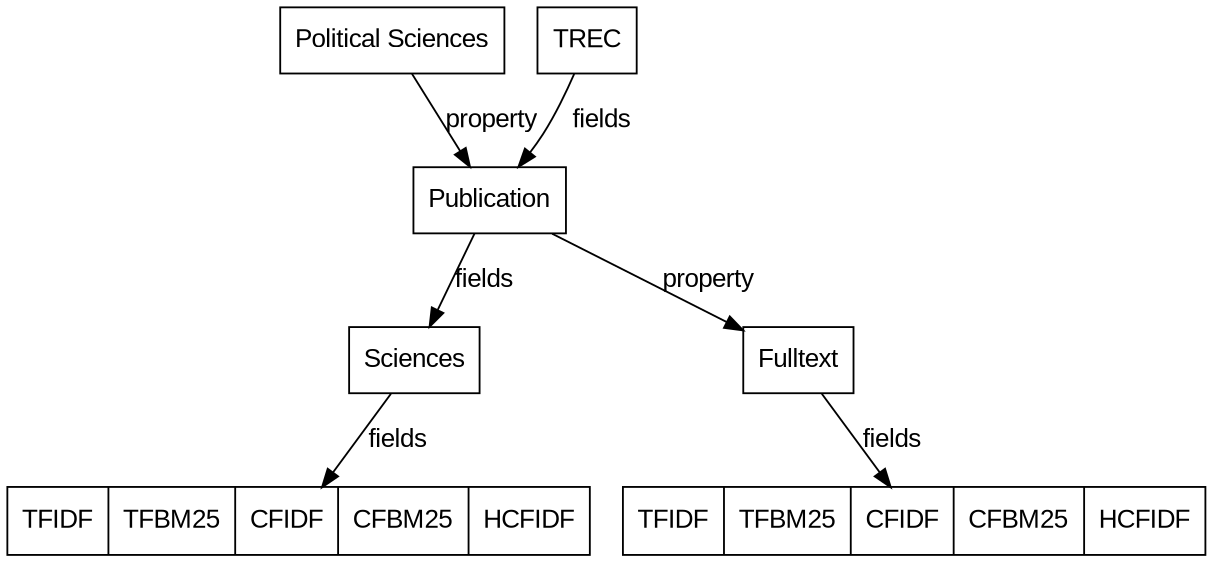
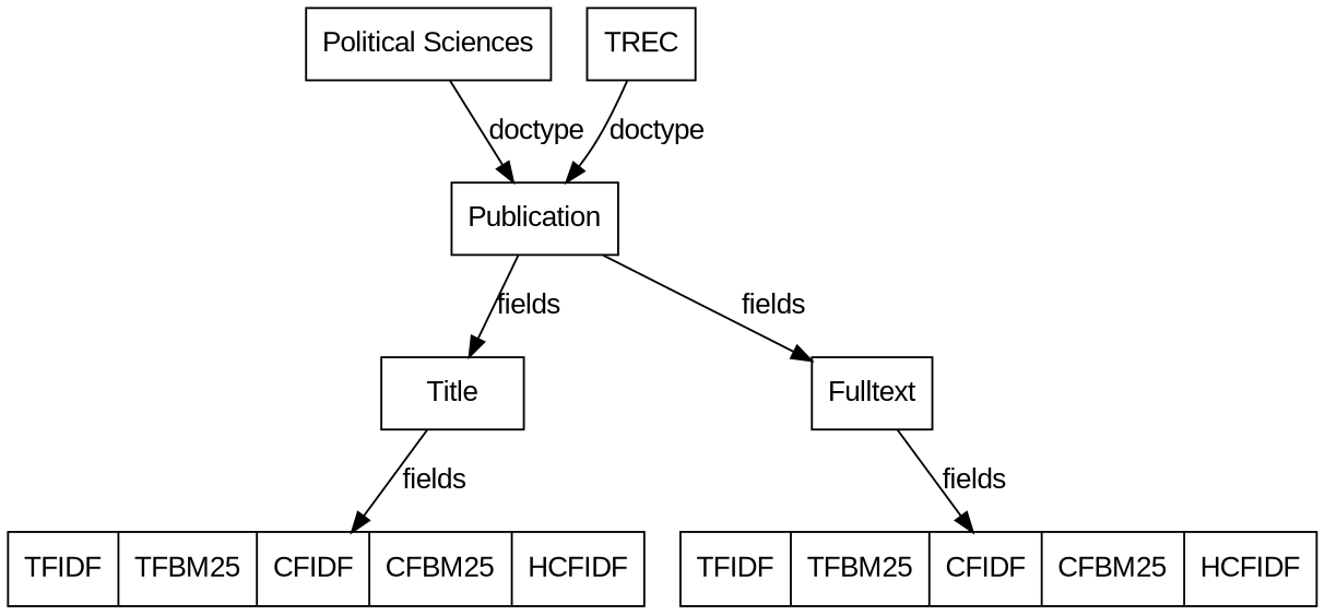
  digraph {
    fontname="Liberation Sans"
    node [fontname="Liberation Sans" shape=rect]
    edge [fontname="Liberation Sans"]
    Publication
-   Title [label=Sciences]
+   Title
    Fulltext
    n4 [label="Political Sciences"]
    TREC
    n6 [label="TFIDF | TFBM25 | CFIDF | CFBM25 | HCFIDF" shape=record]
    n7 [label="TFIDF | TFBM25 | CFIDF | CFBM25 | HCFIDF" shape=record]
    Publication -> Title [label=fields]
-   Publication -> Fulltext [label=property]
+   Publication -> Fulltext [label=fields]
    Title -> n6 [label=fields]
    Fulltext -> n7 [label=fields]
-   n4 -> Publication [label=property]
-   TREC -> Publication [label=fields]
+   n4 -> Publication [label=doctype]
+   TREC -> Publication [label=doctype]
  }
